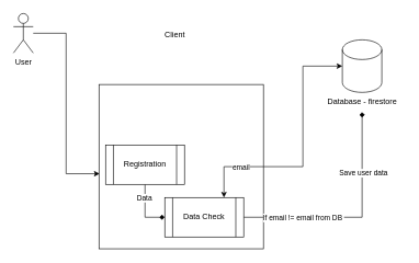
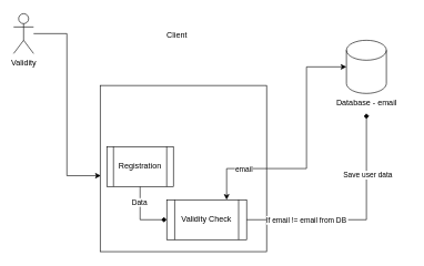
  <mxCell id="0" />
  <mxCell id="1" parent="0" />
  <mxCell id="2" style="edgeStyle=orthogonalEdgeStyle;rounded=0;orthogonalLoop=1;jettySize=auto;html=1;entryX=0.004;entryY=0.543;entryDx=0;entryDy=0;entryPerimeter=0;" edge="1" parent="1" source="3" target="6"><mxGeometry relative="1" as="geometry" /></mxCell>
- <mxCell id="3" value="User" style="shape=umlActor;verticalLabelPosition=bottom;verticalAlign=top;html=1;outlineConnect=0;" vertex="1" parent="1"><mxGeometry x="20" y="20" width="30" height="60" as="geometry" /></mxCell>
+ <mxCell id="3" value="Validity" style="shape=umlActor;verticalLabelPosition=bottom;verticalAlign=top;html=1;outlineConnect=0;" vertex="1" parent="1"><mxGeometry x="20" y="20" width="30" height="60" as="geometry" /></mxCell>
  <mxCell id="4" value="" style="shape=cylinder3;whiteSpace=wrap;html=1;boundedLbl=1;backgroundOutline=1;size=15;" vertex="1" parent="1"><mxGeometry x="520" y="60" width="60" height="80" as="geometry" /></mxCell>
  <mxCell id="5" style="edgeStyle=orthogonalEdgeStyle;rounded=0;orthogonalLoop=1;jettySize=auto;html=1;entryX=0;entryY=0.5;entryDx=0;entryDy=0;entryPerimeter=0;" edge="1" parent="1" source="6" target="4"><mxGeometry relative="1" as="geometry" /></mxCell>
  <mxCell id="6" value="" style="whiteSpace=wrap;html=1;aspect=fixed;" vertex="1" parent="1"><mxGeometry x="150" y="128" width="250" height="250" as="geometry" /></mxCell>
  <mxCell id="7" value="Client" style="text;html=1;align=center;verticalAlign=middle;resizable=0;points=[];autosize=1;strokeColor=none;fillColor=none;" vertex="1" parent="1"><mxGeometry x="240" y="38" width="50" height="30" as="geometry" /></mxCell>
- <mxCell id="8" value="Database - firestore" style="text;html=1;align=center;verticalAlign=middle;resizable=0;points=[];autosize=1;strokeColor=none;fillColor=none;" vertex="1" parent="1"><mxGeometry x="485" y="140" width="130" height="30" as="geometry" /></mxCell>
+ <mxCell id="8" value="Database - email" style="text;html=1;align=center;verticalAlign=middle;resizable=0;points=[];autosize=1;strokeColor=none;fillColor=none;" vertex="1" parent="1"><mxGeometry x="485" y="140" width="130" height="30" as="geometry" /></mxCell>
  <mxCell id="9" style="edgeStyle=orthogonalEdgeStyle;rounded=0;orthogonalLoop=1;jettySize=auto;html=1;exitX=0.5;exitY=1;exitDx=0;exitDy=0;entryX=0;entryY=0.5;entryDx=0;entryDy=0;endArrow=diamond;" edge="1" parent="1" source="11" target="15"><mxGeometry relative="1" as="geometry" /></mxCell>
  <mxCell id="10" value="Data" style="edgeLabel;html=1;align=center;verticalAlign=middle;resizable=0;points=[];" vertex="1" connectable="0" parent="9"><mxGeometry x="-0.5" y="-2" relative="1" as="geometry"><mxPoint as="offset" /></mxGeometry></mxCell>
- <mxCell id="11" value="Registration" style="shape=process;whiteSpace=wrap;html=1;backgroundOutline=1;" vertex="1" parent="1"><mxGeometry x="160" y="220" width="120" height="60" as="geometry" /></mxCell>
+ <mxCell id="11" value="Registration" style="shape=process;whiteSpace=wrap;html=1;backgroundOutline=1;" vertex="1" parent="1"><mxGeometry x="160" y="220" width="100" height="60" as="geometry" /></mxCell>
  <mxCell id="12" style="edgeStyle=orthogonalEdgeStyle;rounded=0;orthogonalLoop=1;jettySize=auto;html=1;exitX=1;exitY=0.5;exitDx=0;exitDy=0;endArrow=diamond;" edge="1" parent="1" source="15" target="8"><mxGeometry relative="1" as="geometry" /></mxCell>
  <mxCell id="13" value="If email != email from DB&amp;nbsp;" style="edgeLabel;html=1;align=center;verticalAlign=middle;resizable=0;points=[];" vertex="1" connectable="0" parent="12"><mxGeometry x="-0.917" y="1" relative="1" as="geometry"><mxPoint x="76" y="1" as="offset" /></mxGeometry></mxCell>
  <mxCell id="14" value="Save user data" style="edgeLabel;html=1;align=center;verticalAlign=middle;resizable=0;points=[];" vertex="1" connectable="0" parent="12"><mxGeometry x="0.461" y="-1" relative="1" as="geometry"><mxPoint as="offset" /></mxGeometry></mxCell>
- <mxCell id="15" value="Data Check" style="shape=process;whiteSpace=wrap;html=1;backgroundOutline=1;" vertex="1" parent="1"><mxGeometry x="250" y="300" width="120" height="60" as="geometry" /></mxCell>
+ <mxCell id="15" value="Validity Check" style="shape=process;whiteSpace=wrap;html=1;backgroundOutline=1;" vertex="1" parent="1"><mxGeometry x="250" y="300" width="120" height="60" as="geometry" /></mxCell>
  <mxCell id="16" style="edgeStyle=orthogonalEdgeStyle;rounded=0;orthogonalLoop=1;jettySize=auto;html=1;exitX=1;exitY=0.5;exitDx=0;exitDy=0;entryX=0.75;entryY=0;entryDx=0;entryDy=0;" edge="1" parent="1" source="6" target="15"><mxGeometry relative="1" as="geometry"><Array as="points"><mxPoint x="340" y="253" /></Array></mxGeometry></mxCell>
  <mxCell id="17" value="email" style="edgeLabel;html=1;align=center;verticalAlign=middle;resizable=0;points=[];" vertex="1" connectable="0" parent="16"><mxGeometry x="-0.351" y="1" relative="1" as="geometry"><mxPoint as="offset" /></mxGeometry></mxCell>
